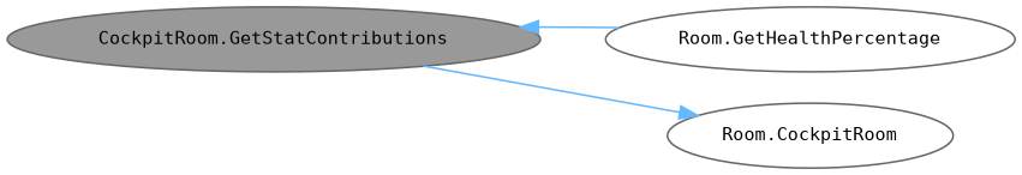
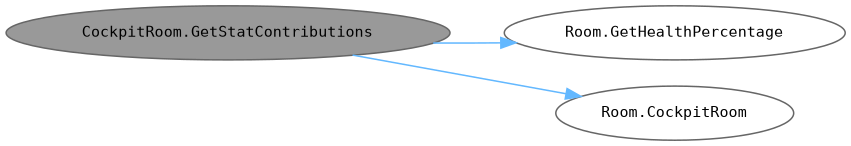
  digraph {
    rankdir=LR
    node [color=grey40 fillcolor=white fontname=Consolas fontsize=10 margin=0.1 style=filled]
    edge [color=steelblue1 fontname=Helvetica fontsize=10 labelfontname=Helvetica labelfontsize=10 style=solid]
    n1 [color=gray40 fillcolor=grey60 fontcolor=black height=0.2 label="CockpitRoom.GetStatContributions" width=0.4]
    n2 [height=0.2 label="Room.GetHealthPercentage" width=0.4]
    n3 [height=0.2 label="Room.CockpitRoom" width=0.4]
-   n2 -> n1
+   n1 -> n2
    n1 -> n3
  }
